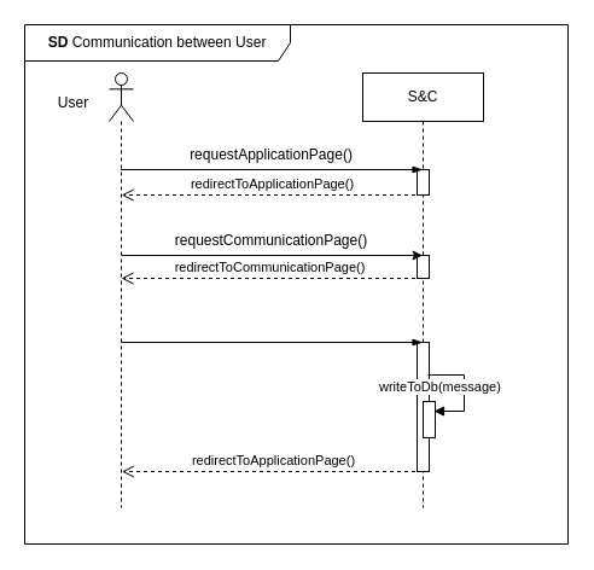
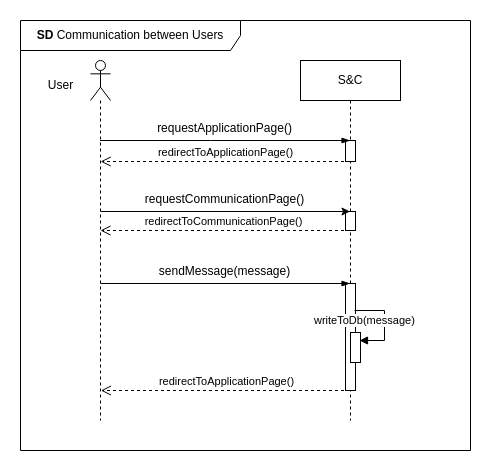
  <mxCell id="0" />
  <mxCell id="1" parent="0" />
  <mxCell id="2" value="S&amp;amp;C" style="shape=umlLifeline;perimeter=lifelinePerimeter;whiteSpace=wrap;html=1;container=1;dropTarget=0;collapsible=0;recursiveResize=0;outlineConnect=0;portConstraint=eastwest;newEdgeStyle={&quot;edgeStyle&quot;:&quot;elbowEdgeStyle&quot;,&quot;elbow&quot;:&quot;vertical&quot;,&quot;curved&quot;:0,&quot;rounded&quot;:0};" vertex="1" parent="1"><mxGeometry x="300" y="60" width="100" height="360" as="geometry" /></mxCell>
  <mxCell id="3" value="" style="html=1;points=[[0,0,0,0,5],[0,1,0,0,-5],[1,0,0,0,5],[1,1,0,0,-5]];perimeter=orthogonalPerimeter;outlineConnect=0;targetShapes=umlLifeline;portConstraint=eastwest;newEdgeStyle={&quot;curved&quot;:0,&quot;rounded&quot;:0};" vertex="1" parent="2"><mxGeometry x="45" y="151" width="10" height="19" as="geometry" /></mxCell>
  <mxCell id="4" style="edgeStyle=orthogonalEdgeStyle;rounded=0;orthogonalLoop=1;jettySize=auto;html=1;curved=0;" edge="1" parent="1"><mxGeometry relative="1" as="geometry"><mxPoint x="349.5" y="211" as="targetPoint" /><mxPoint x="100.167" y="211" as="sourcePoint" /></mxGeometry></mxCell>
  <mxCell id="5" value="" style="shape=umlLifeline;perimeter=lifelinePerimeter;whiteSpace=wrap;html=1;container=1;dropTarget=0;collapsible=0;recursiveResize=0;outlineConnect=0;portConstraint=eastwest;newEdgeStyle={&quot;curved&quot;:0,&quot;rounded&quot;:0};participant=umlActor;" vertex="1" parent="1"><mxGeometry x="90" y="60" width="20" height="360" as="geometry" /></mxCell>
  <mxCell id="6" value="User" style="text;html=1;align=center;verticalAlign=middle;resizable=0;points=[];autosize=1;strokeColor=none;fillColor=none;" vertex="1" parent="1"><mxGeometry x="35" y="70" width="50" height="30" as="geometry" /></mxCell>
  <mxCell id="7" value="requestApplicationPage()" style="text;html=1;align=center;verticalAlign=middle;resizable=0;points=[];autosize=1;strokeColor=none;fillColor=none;" vertex="1" parent="1"><mxGeometry x="144" y="113" width="160" height="30" as="geometry" /></mxCell>
- <mxCell id="8" value="&lt;b&gt;SD&lt;/b&gt;&amp;nbsp;Communication between User" style="shape=umlFrame;whiteSpace=wrap;html=1;pointerEvents=0;width=220;height=30;" vertex="1" parent="1"><mxGeometry x="20" width="450" height="430" as="geometry" y="20" /></mxCell>
+ <mxCell id="8" value="&lt;b&gt;SD&lt;/b&gt;&amp;nbsp;Communication between Users" style="shape=umlFrame;whiteSpace=wrap;html=1;pointerEvents=0;width=220;height=30;" vertex="1" parent="1"><mxGeometry x="20" width="450" height="430" as="geometry" y="20" /></mxCell>
  <mxCell id="9" value="redirectToApplicationPage()" style="html=1;verticalAlign=bottom;endArrow=open;dashed=1;endSize=8;curved=0;rounded=0;" edge="1" parent="1"><mxGeometry x="-0.003" relative="1" as="geometry"><mxPoint x="349.5" y="390" as="sourcePoint" /><mxPoint x="100.444" y="390" as="targetPoint" /><mxPoint as="offset" /></mxGeometry></mxCell>
  <mxCell id="10" value="redirectToApplicationPage()" style="html=1;verticalAlign=bottom;endArrow=open;dashed=1;endSize=8;curved=0;rounded=0;" edge="1" parent="1"><mxGeometry relative="1" as="geometry"><mxPoint x="349.5" y="161" as="sourcePoint" /><mxPoint x="100.167" y="161" as="targetPoint" /><Array as="points"><mxPoint x="220.5" y="161" /></Array></mxGeometry></mxCell>
  <mxCell id="11" value="requestCommunicationPage()" style="text;html=1;align=center;verticalAlign=middle;resizable=0;points=[];autosize=1;strokeColor=none;fillColor=none;" vertex="1" parent="1"><mxGeometry x="134" y="184" width="180" height="30" as="geometry" /></mxCell>
  <mxCell id="12" value="redirectToCommunicationPage()" style="html=1;verticalAlign=bottom;endArrow=open;dashed=1;endSize=8;curved=0;rounded=0;" edge="1" parent="1"><mxGeometry x="0.021" relative="1" as="geometry"><mxPoint x="349.5" y="230" as="sourcePoint" /><mxPoint x="100" y="230" as="targetPoint" /><Array as="points"><mxPoint x="231" y="230" /></Array><mxPoint as="offset" /></mxGeometry></mxCell>
+ <mxCell id="13" value="sendMessage(message)" style="text;html=1;align=center;verticalAlign=middle;resizable=0;points=[];autosize=1;strokeColor=none;fillColor=none;" vertex="1" parent="1"><mxGeometry x="149" y="256" width="150" height="30" as="geometry" /></mxCell>
  <mxCell id="14" value="" style="html=1;points=[[0,0,0,0,5],[0,1,0,0,-5],[1,0,0,0,5],[1,1,0,0,-5]];perimeter=orthogonalPerimeter;outlineConnect=0;targetShapes=umlLifeline;portConstraint=eastwest;newEdgeStyle={&quot;curved&quot;:0,&quot;rounded&quot;:0};" vertex="1" parent="1"><mxGeometry x="345" y="140" width="10" height="21" as="geometry" /></mxCell>
  <mxCell id="15" value="" style="edgeStyle=elbowEdgeStyle;fontSize=12;html=1;endArrow=blockThin;endFill=1;rounded=0;" edge="1" parent="1" source="5" target="2"><mxGeometry width="160" relative="1" as="geometry"><mxPoint x="130" y="140" as="sourcePoint" /><mxPoint x="309.5" y="200" as="targetPoint" /><Array as="points"><mxPoint x="210" y="140" /></Array></mxGeometry></mxCell>
  <mxCell id="16" value="" style="html=1;points=[[0,0,0,0,5],[0,1,0,0,-5],[1,0,0,0,5],[1,1,0,0,-5]];perimeter=orthogonalPerimeter;outlineConnect=0;targetShapes=umlLifeline;portConstraint=eastwest;newEdgeStyle={&quot;curved&quot;:0,&quot;rounded&quot;:0};" vertex="1" parent="1"><mxGeometry x="345" y="283" width="10" height="107" as="geometry" /></mxCell>
  <mxCell id="17" value="" style="html=1;points=[[0,0,0,0,5],[0,1,0,0,-5],[1,0,0,0,5],[1,1,0,0,-5]];perimeter=orthogonalPerimeter;outlineConnect=0;targetShapes=umlLifeline;portConstraint=eastwest;newEdgeStyle={&quot;curved&quot;:0,&quot;rounded&quot;:0};" vertex="1" parent="1"><mxGeometry x="350" y="332" width="10" height="30" as="geometry" /></mxCell>
  <mxCell id="18" value="writeToDb(message)" style="html=1;align=left;spacingLeft=2;endArrow=block;rounded=0;edgeStyle=orthogonalEdgeStyle;curved=0;rounded=0;" edge="1" parent="1"><mxGeometry x="-1" y="-45" relative="1" as="geometry"><mxPoint x="354" y="310" as="sourcePoint" /><Array as="points"><mxPoint x="384" y="340" /></Array><mxPoint x="-44" y="-35" as="offset" /><mxPoint x="359" y="340" as="targetPoint" /></mxGeometry></mxCell>
  <mxCell id="19" value="" style="edgeStyle=elbowEdgeStyle;fontSize=12;html=1;endArrow=blockThin;endFill=1;rounded=0;" edge="1" parent="1"><mxGeometry width="160" relative="1" as="geometry"><mxPoint x="100" y="283" as="sourcePoint" /><mxPoint x="349.5" y="283" as="targetPoint" /><Array as="points"><mxPoint x="206.5" y="283" /></Array></mxGeometry></mxCell>
